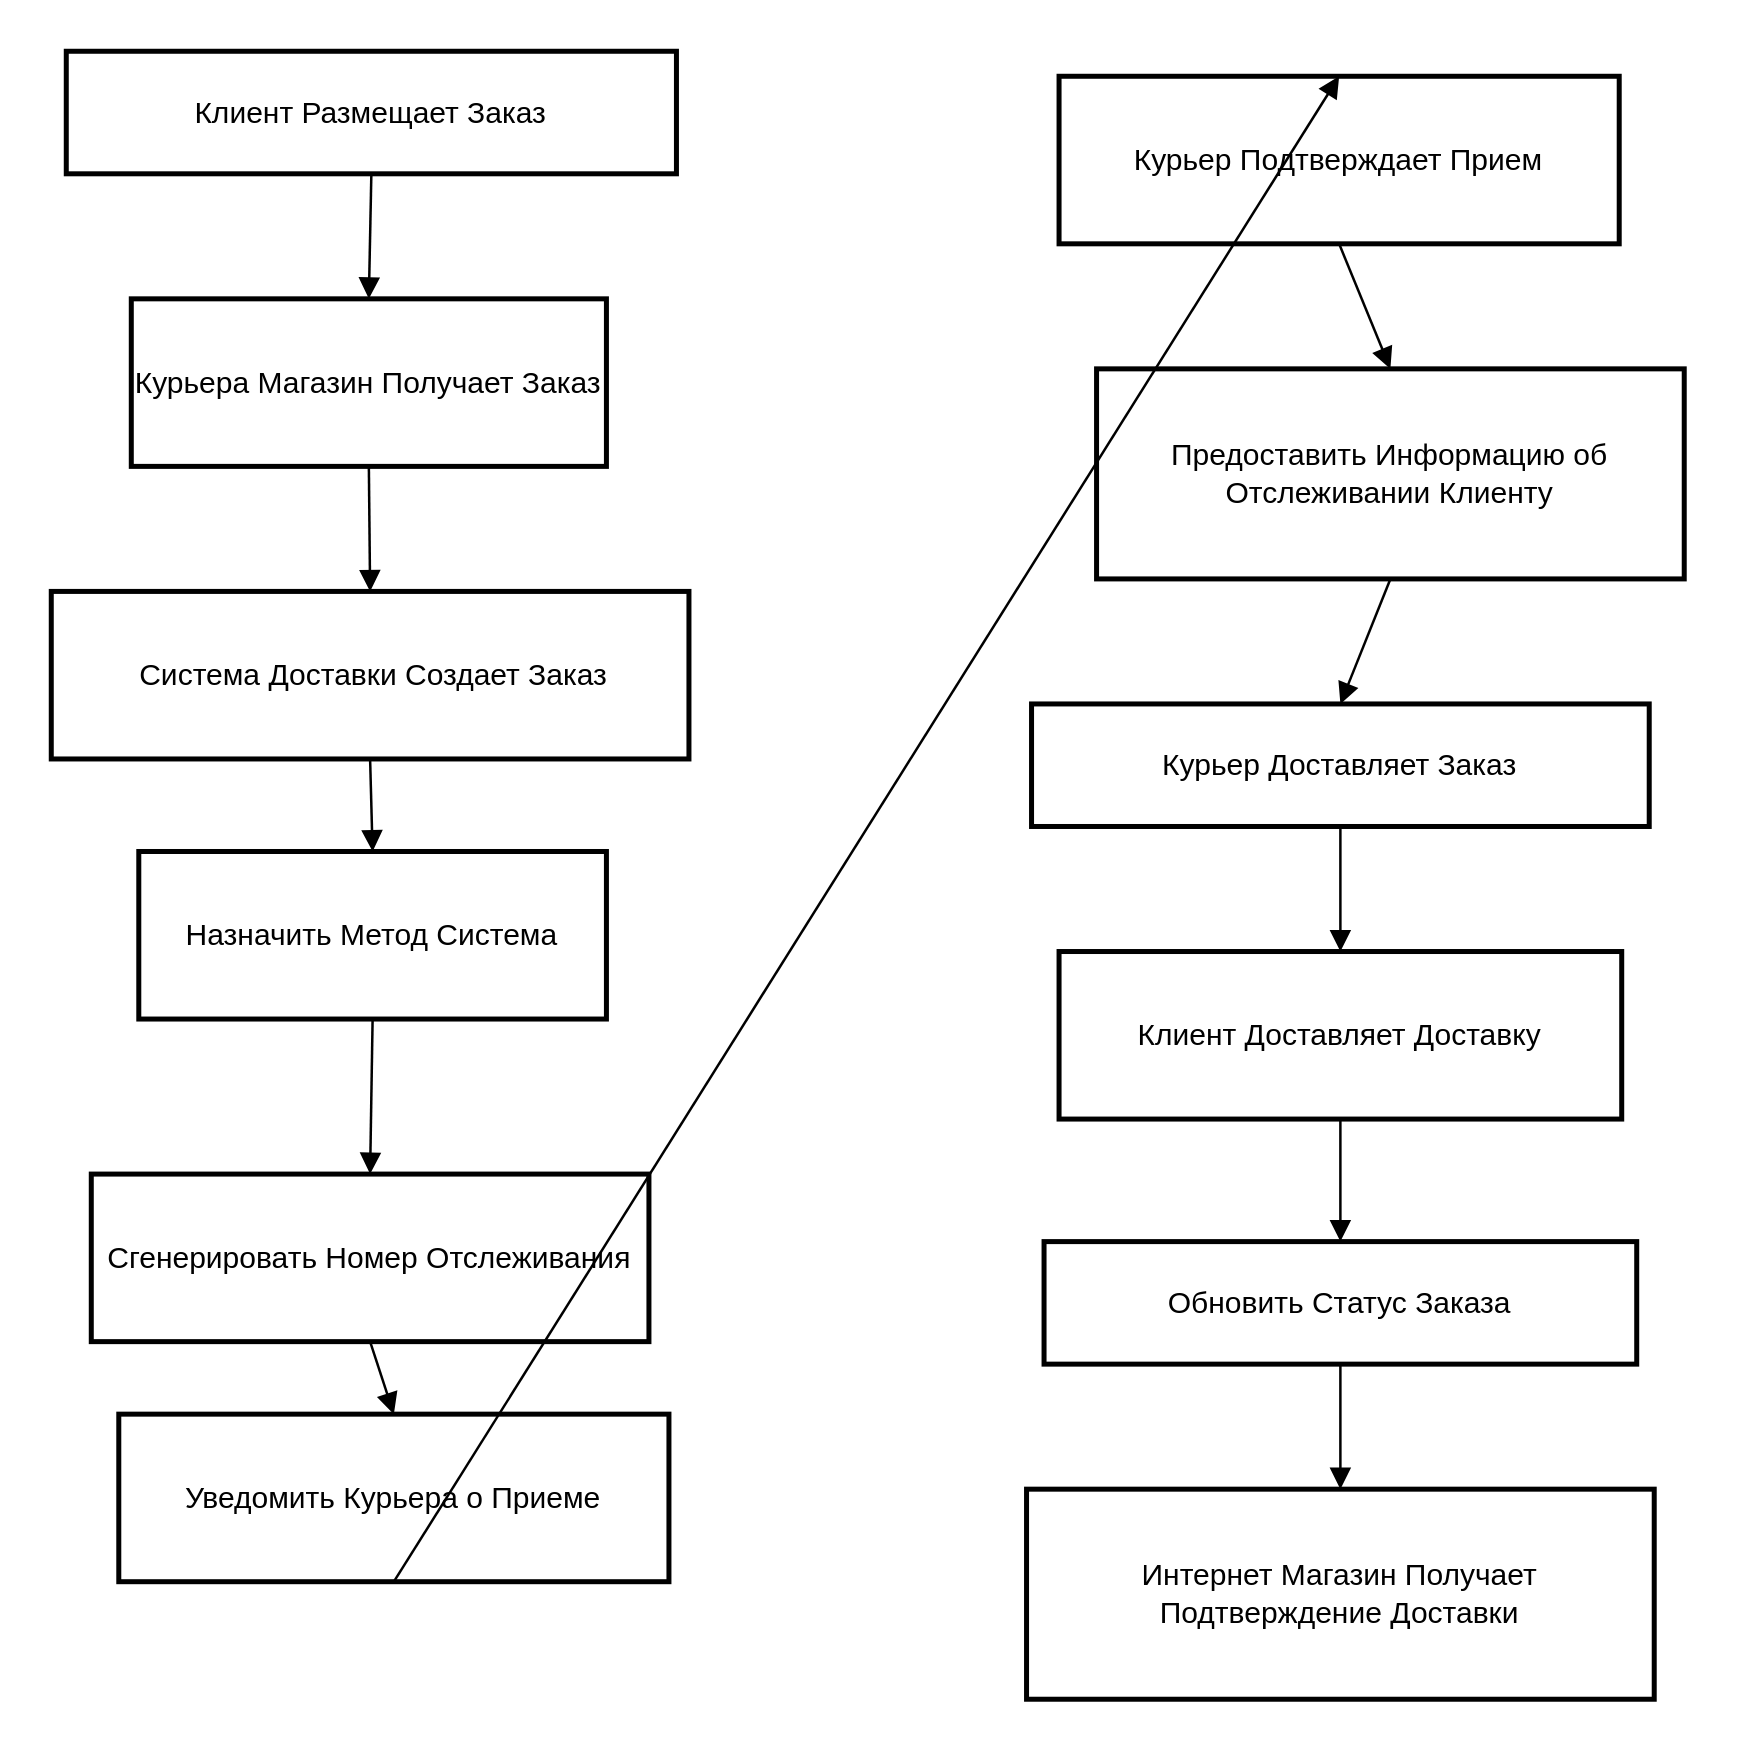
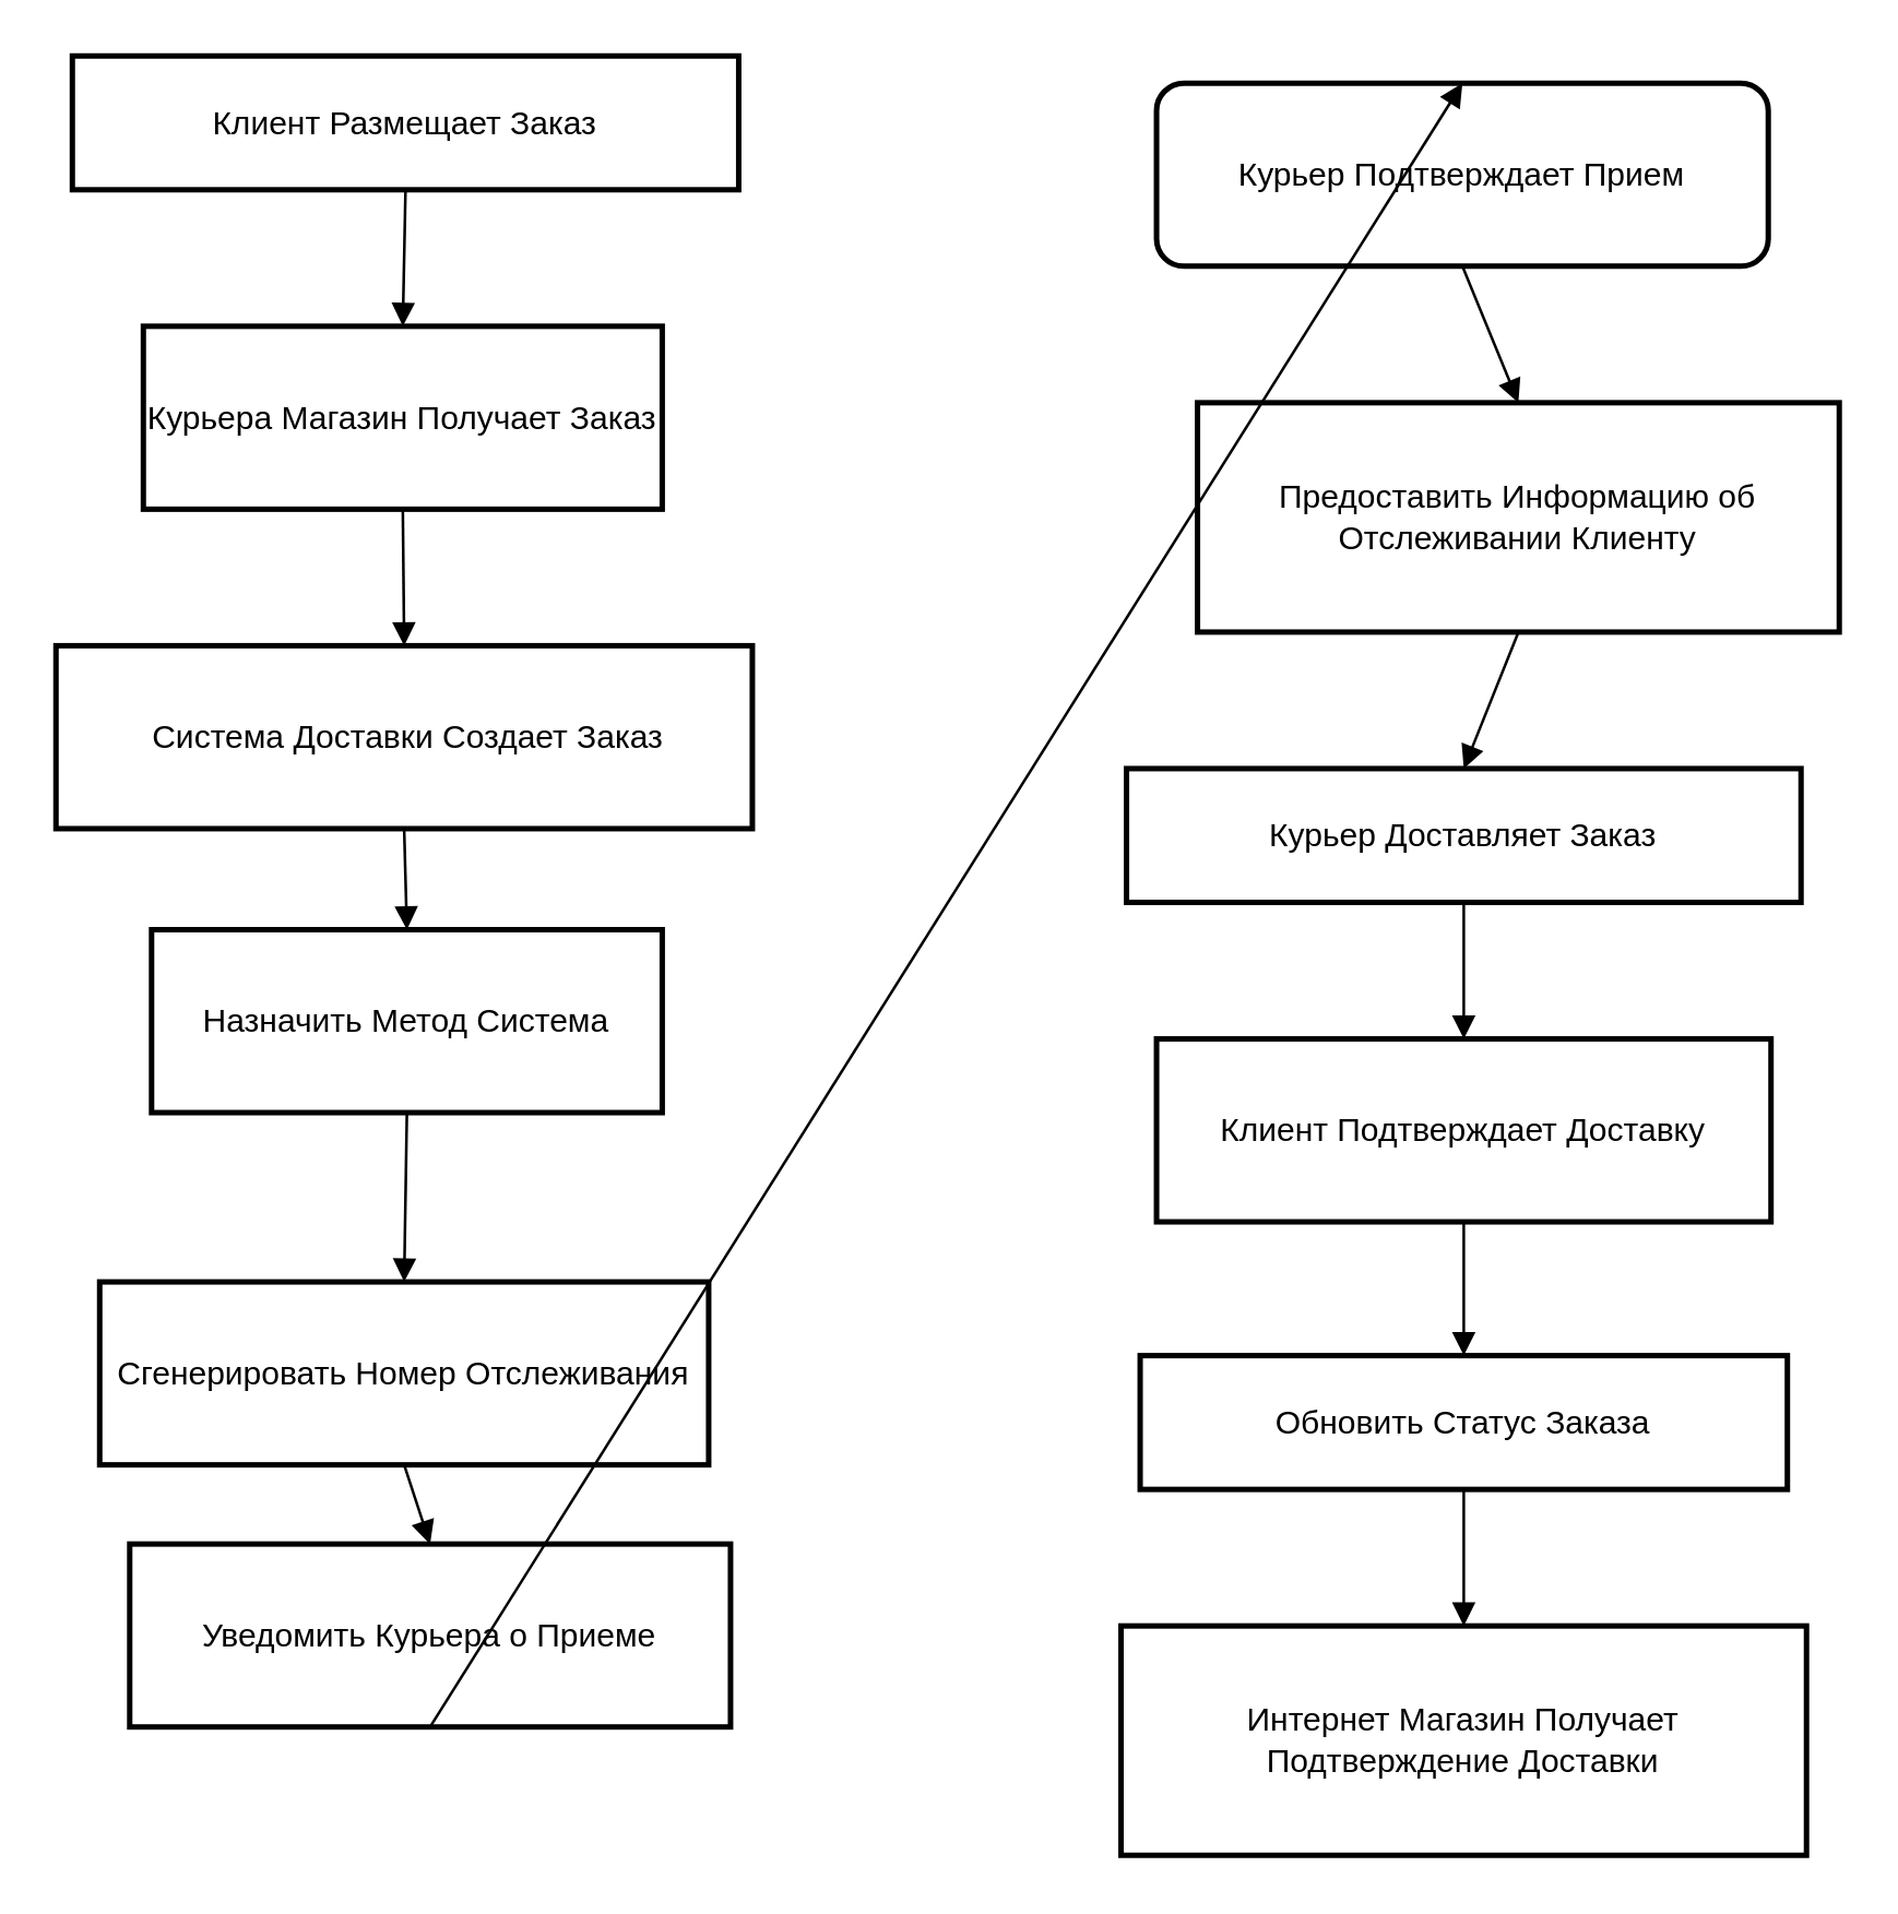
  <mxCell id="0" />
  <mxCell id="1" parent="0" />
  <mxCell id="2" value="Клиент Размещает Заказ" style="whiteSpace=wrap;strokeWidth=2;" vertex="1" parent="1"><mxGeometry x="26" y="20" width="244" height="49" as="geometry" /></mxCell>
  <mxCell id="3" value="Курьера Магазин Получает Заказ" style="whiteSpace=wrap;strokeWidth=2;" vertex="1" parent="1"><mxGeometry x="52" y="119" width="190" height="67" as="geometry" /></mxCell>
  <mxCell id="4" value=" Система Доставки Создает Заказ" style="whiteSpace=wrap;strokeWidth=2;" vertex="1" parent="1"><mxGeometry x="20" y="236" width="255" height="67" as="geometry" /></mxCell>
  <mxCell id="5" value="Назначить Метод Система" style="whiteSpace=wrap;strokeWidth=2;" vertex="1" parent="1"><mxGeometry x="55" y="340" width="187" height="67" as="geometry" /></mxCell>
  <mxCell id="6" value="Сгенерировать Номер Отслеживания" style="whiteSpace=wrap;strokeWidth=2;" vertex="1" parent="1"><mxGeometry x="36" y="469" width="223" height="67" as="geometry" /></mxCell>
  <mxCell id="7" value="Уведомить Курьера о Приеме" style="whiteSpace=wrap;strokeWidth=2;" vertex="1" parent="1"><mxGeometry x="47" y="565" width="220" height="67" as="geometry" /></mxCell>
- <mxCell id="8" value="Курьер Подтверждает Прием" style="whiteSpace=wrap;strokeWidth=2;" vertex="1" parent="1"><mxGeometry x="423" width="224" height="67" as="geometry" y="30" /></mxCell>
+ <mxCell id="8" value="Курьер Подтверждает Прием" style="whiteSpace=wrap;strokeWidth=2;rounded=1;" vertex="1" parent="1"><mxGeometry x="423" width="224" height="67" as="geometry" y="30" /></mxCell>
  <mxCell id="9" value="Предоставить Информацию об Отслеживании Клиенту" style="whiteSpace=wrap;strokeWidth=2;" vertex="1" parent="1"><mxGeometry x="438" y="147" width="235" height="84" as="geometry" /></mxCell>
  <mxCell id="10" value="Курьер Доставляет Заказ" style="whiteSpace=wrap;strokeWidth=2;" vertex="1" parent="1"><mxGeometry x="412" y="281" width="247" height="49" as="geometry" /></mxCell>
- <mxCell id="11" value="Клиент Доставляет Доставку" style="whiteSpace=wrap;strokeWidth=2;" vertex="1" parent="1"><mxGeometry x="423" y="380" width="225" height="67" as="geometry" /></mxCell>
+ <mxCell id="11" value="Клиент Подтверждает Доставку" style="whiteSpace=wrap;strokeWidth=2;" vertex="1" parent="1"><mxGeometry x="423" y="380" width="225" height="67" as="geometry" /></mxCell>
  <mxCell id="12" value="Обновить Статус Заказа" style="whiteSpace=wrap;strokeWidth=2;" vertex="1" parent="1"><mxGeometry x="417" y="496" width="237" height="49" as="geometry" /></mxCell>
  <mxCell id="13" value="Интернет Магазин Получает Подтверждение Доставки" style="whiteSpace=wrap;strokeWidth=2;" vertex="1" parent="1"><mxGeometry x="410" y="595" width="251" height="84" as="geometry" /></mxCell>
  <mxCell id="14" value="" style="curved=1;startArrow=none;endArrow=block;exitX=0.5;exitY=1;entryX=0.5;entryY=0;rounded=0;" edge="1" parent="1" source="2" target="3"><mxGeometry relative="1" as="geometry"><Array as="points" /></mxGeometry></mxCell>
  <mxCell id="15" value="" style="curved=1;startArrow=none;endArrow=block;exitX=0.5;exitY=0.99;entryX=0.5;entryY=-0.01;rounded=0;" edge="1" parent="1" source="3" target="4"><mxGeometry relative="1" as="geometry"><Array as="points" /></mxGeometry></mxCell>
  <mxCell id="16" value="" style="curved=1;startArrow=none;endArrow=block;exitX=0.5;exitY=0.99;entryX=0.5;entryY=0;rounded=0;" edge="1" parent="1" source="4" target="5"><mxGeometry relative="1" as="geometry"><Array as="points" /></mxGeometry></mxCell>
  <mxCell id="17" value="" style="curved=1;startArrow=none;endArrow=block;exitX=0.5;exitY=1;entryX=0.5;entryY=0;rounded=0;" edge="1" parent="1" source="5" target="6"><mxGeometry relative="1" as="geometry"><Array as="points" /></mxGeometry></mxCell>
  <mxCell id="18" value="" style="curved=1;startArrow=none;endArrow=block;exitX=0.5;exitY=0.99;entryX=0.5;entryY=0.01;rounded=0;" edge="1" parent="1" source="6" target="7"><mxGeometry relative="1" as="geometry"><Array as="points" /></mxGeometry></mxCell>
  <mxCell id="19" value="" style="curved=1;startArrow=none;endArrow=block;exitX=0.5;exitY=1;entryX=0.5;entryY=0;rounded=0;" edge="1" parent="1" source="7" target="8"><mxGeometry relative="1" as="geometry"><Array as="points" /></mxGeometry></mxCell>
  <mxCell id="20" value="" style="curved=1;startArrow=none;endArrow=block;exitX=0.5;exitY=0.99;entryX=0.5;entryY=0;rounded=0;" edge="1" parent="1" source="8" target="9"><mxGeometry relative="1" as="geometry"><Array as="points" /></mxGeometry></mxCell>
  <mxCell id="21" value="" style="curved=1;startArrow=none;endArrow=block;exitX=0.5;exitY=1;entryX=0.5;entryY=0;rounded=0;" edge="1" parent="1" source="9" target="10"><mxGeometry relative="1" as="geometry"><Array as="points" /></mxGeometry></mxCell>
  <mxCell id="22" value="" style="curved=1;startArrow=none;endArrow=block;exitX=0.5;exitY=1;entryX=0.5;entryY=0;rounded=0;" edge="1" parent="1" source="10" target="11"><mxGeometry relative="1" as="geometry"><Array as="points" /></mxGeometry></mxCell>
  <mxCell id="23" value="" style="curved=1;startArrow=none;endArrow=block;exitX=0.5;exitY=0.99;entryX=0.5;entryY=0.01;rounded=0;" edge="1" parent="1" source="11" target="12"><mxGeometry relative="1" as="geometry"><Array as="points" /></mxGeometry></mxCell>
  <mxCell id="24" value="" style="curved=1;startArrow=none;endArrow=block;exitX=0.5;exitY=1.01;entryX=0.5;entryY=0;rounded=0;" edge="1" parent="1" source="12" target="13"><mxGeometry relative="1" as="geometry"><Array as="points" /></mxGeometry></mxCell>
